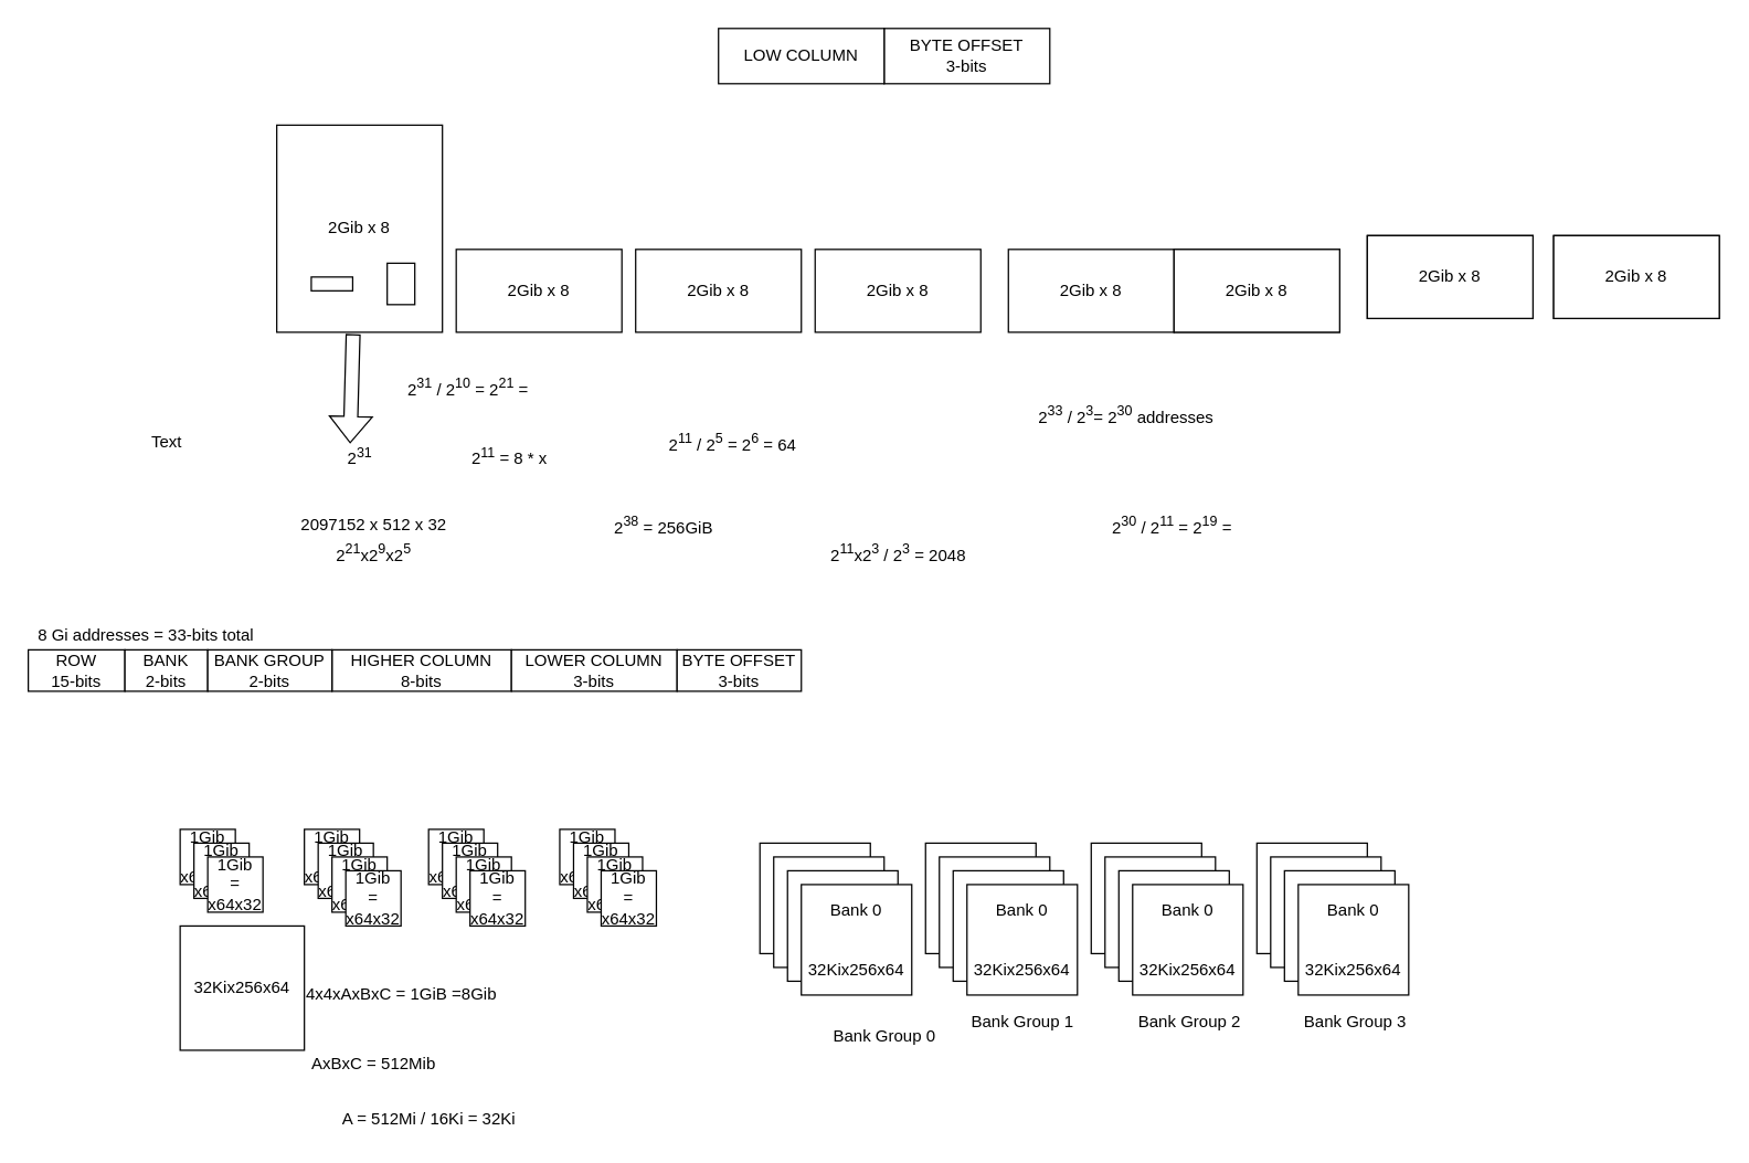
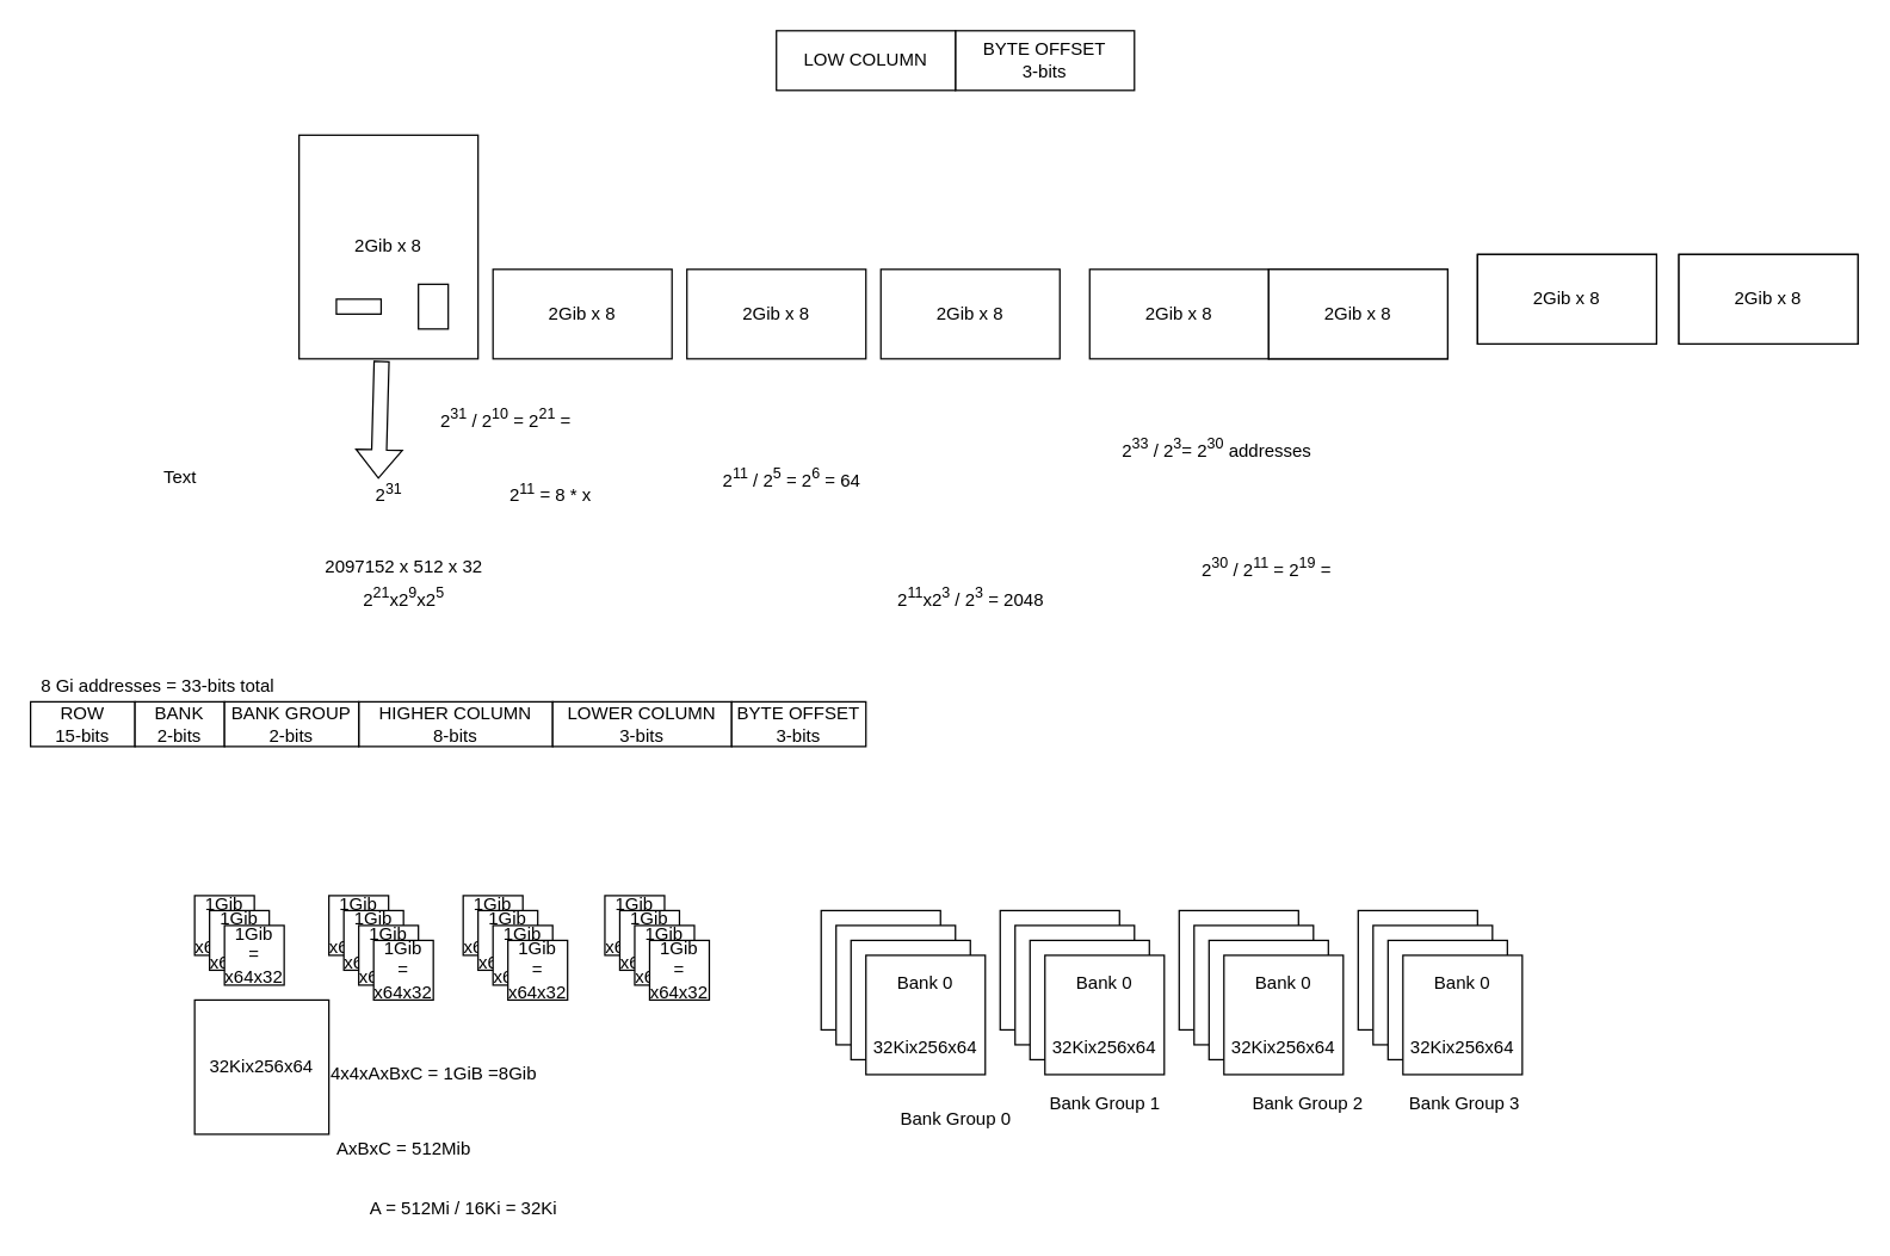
  <mxCell id="0" />
  <mxCell id="1" parent="0" />
  <mxCell id="2" value="" style="whiteSpace=wrap;html=1;aspect=fixed;" vertex="1" parent="1"><mxGeometry x="550" y="610" width="80" height="80" as="geometry" /></mxCell>
  <mxCell id="3" value="" style="whiteSpace=wrap;html=1;aspect=fixed;" vertex="1" parent="1"><mxGeometry x="560" y="620" width="80" height="80" as="geometry" /></mxCell>
  <mxCell id="4" value="" style="whiteSpace=wrap;html=1;aspect=fixed;" vertex="1" parent="1"><mxGeometry x="570" y="630" width="80" height="80" as="geometry" /></mxCell>
  <mxCell id="5" value="BYTE OFFSET&lt;br&gt;3-bits" style="rounded=0;whiteSpace=wrap;html=1;" vertex="1" parent="1"><mxGeometry x="640" y="20" width="120" height="40" as="geometry" /></mxCell>
  <mxCell id="6" value="LOW COLUMN&lt;br&gt;" style="rounded=0;whiteSpace=wrap;html=1;" vertex="1" parent="1"><mxGeometry x="520" y="20" width="120" height="40" as="geometry" /></mxCell>
  <mxCell id="7" value="2Gib x 8" style="rounded=0;whiteSpace=wrap;html=1;" vertex="1" parent="1"><mxGeometry x="200" y="90" width="120" height="150" as="geometry" /></mxCell>
  <mxCell id="8" value="2Gib x 8" style="rounded=0;whiteSpace=wrap;html=1;" vertex="1" parent="1"><mxGeometry x="330" y="180" width="120" height="60" as="geometry" /></mxCell>
  <mxCell id="9" value="2Gib x 8" style="rounded=0;whiteSpace=wrap;html=1;" vertex="1" parent="1"><mxGeometry x="460" y="180" width="120" height="60" as="geometry" /></mxCell>
  <mxCell id="10" value="2Gib x 8" style="rounded=0;whiteSpace=wrap;html=1;" vertex="1" parent="1"><mxGeometry x="590" y="180" width="120" height="60" as="geometry" /></mxCell>
  <mxCell id="11" value="2&lt;sup&gt;31&lt;/sup&gt;" style="text;html=1;align=center;verticalAlign=middle;resizable=0;points=[];autosize=1;strokeColor=none;fillColor=none;" vertex="1" parent="1"><mxGeometry x="245" y="320" width="30" height="20" as="geometry" /></mxCell>
  <mxCell id="12" value="2&lt;sup&gt;11&lt;/sup&gt;&amp;nbsp;= 8 * x&amp;nbsp;" style="text;html=1;align=center;verticalAlign=middle;resizable=0;points=[];autosize=1;strokeColor=none;fillColor=none;" vertex="1" parent="1"><mxGeometry x="335" y="320" width="70" height="20" as="geometry" /></mxCell>
  <mxCell id="13" value="" style="rounded=0;whiteSpace=wrap;html=1;" vertex="1" parent="1"><mxGeometry x="280" y="190" width="20" height="30" as="geometry" /></mxCell>
  <mxCell id="14" value="" style="rounded=0;whiteSpace=wrap;html=1;" vertex="1" parent="1"><mxGeometry x="225" y="200" width="30" height="10" as="geometry" /></mxCell>
  <mxCell id="15" value="" style="shape=flexArrow;endArrow=classic;html=1;rounded=0;exitX=0.461;exitY=1.009;exitDx=0;exitDy=0;exitPerimeter=0;entryX=0.272;entryY=0.026;entryDx=0;entryDy=0;entryPerimeter=0;" edge="1" parent="1" source="7" target="11"><mxGeometry width="50" height="50" relative="1" as="geometry"><mxPoint x="390" y="280" as="sourcePoint" /><mxPoint x="440" y="230" as="targetPoint" /></mxGeometry></mxCell>
  <mxCell id="16" value="2&lt;sup&gt;11&lt;/sup&gt;&amp;nbsp;/ 2&lt;sup&gt;5&lt;/sup&gt;&amp;nbsp;= 2&lt;sup&gt;6&lt;/sup&gt;&amp;nbsp;= 64" style="text;html=1;align=center;verticalAlign=middle;resizable=0;points=[];autosize=1;strokeColor=none;fillColor=none;" vertex="1" parent="1"><mxGeometry x="475" y="310" width="110" height="20" as="geometry" /></mxCell>
  <mxCell id="17" value="2&lt;sup&gt;31&lt;/sup&gt;&amp;nbsp;/ 2&lt;sup&gt;10&lt;/sup&gt;&amp;nbsp;= 2&lt;sup&gt;21&lt;/sup&gt;&amp;nbsp;=&amp;nbsp;" style="text;html=1;align=center;verticalAlign=middle;resizable=0;points=[];autosize=1;strokeColor=none;fillColor=none;" vertex="1" parent="1"><mxGeometry x="285" y="270" width="110" height="20" as="geometry" /></mxCell>
  <mxCell id="18" value="2097152 x 512 x 32" style="text;html=1;align=center;verticalAlign=middle;resizable=0;points=[];autosize=1;strokeColor=none;fillColor=none;" vertex="1" parent="1"><mxGeometry x="210" y="370" width="120" height="20" as="geometry" /></mxCell>
  <mxCell id="19" value="2&lt;sup&gt;21&lt;/sup&gt;x2&lt;sup&gt;9&lt;/sup&gt;x2&lt;sup&gt;5&lt;/sup&gt;" style="text;html=1;align=center;verticalAlign=middle;resizable=0;points=[];autosize=1;strokeColor=none;fillColor=none;" vertex="1" parent="1"><mxGeometry x="235" y="390" width="70" height="20" as="geometry" /></mxCell>
  <mxCell id="20" value="ROW&lt;br&gt;15-bits" style="whiteSpace=wrap;html=1;" vertex="1" parent="1"><mxGeometry x="20" y="470" width="70" height="30" as="geometry" /></mxCell>
  <mxCell id="21" value="HIGHER COLUMN&lt;br&gt;8-bits" style="whiteSpace=wrap;html=1;" vertex="1" parent="1"><mxGeometry x="240" y="470" width="130" height="30" as="geometry" /></mxCell>
  <mxCell id="22" value="LOWER COLUMN&lt;br&gt;3-bits" style="whiteSpace=wrap;html=1;" vertex="1" parent="1"><mxGeometry x="370" y="470" width="120" height="30" as="geometry" /></mxCell>
  <mxCell id="23" value="BYTE OFFSET&lt;br&gt;3-bits" style="whiteSpace=wrap;html=1;" vertex="1" parent="1"><mxGeometry x="490" y="470" width="90" height="30" as="geometry" /></mxCell>
- <mxCell id="24" value="2&lt;sup&gt;38&lt;/sup&gt;&amp;nbsp;= 256GiB" style="text;html=1;align=center;verticalAlign=middle;resizable=0;points=[];autosize=1;strokeColor=none;fillColor=none;" vertex="1" parent="1"><mxGeometry x="435" y="370" width="90" height="20" as="geometry" /></mxCell>
  <mxCell id="25" value="8 Gi addresses = 33-bits total" style="text;html=1;align=center;verticalAlign=middle;resizable=0;points=[];autosize=1;strokeColor=none;fillColor=none;" vertex="1" parent="1"><mxGeometry x="20" y="450" width="170" height="20" as="geometry" /></mxCell>
  <mxCell id="26" value="2Gib x 8" style="rounded=0;whiteSpace=wrap;html=1;" vertex="1" parent="1"><mxGeometry x="850" y="180" width="120" height="60" as="geometry" /></mxCell>
  <mxCell id="27" value="2Gib x 8" style="rounded=0;whiteSpace=wrap;html=1;" vertex="1" parent="1"><mxGeometry x="1125" y="170" width="120" height="60" as="geometry" /></mxCell>
  <mxCell id="28" value="2Gib x 8" style="rounded=0;whiteSpace=wrap;html=1;" vertex="1" parent="1"><mxGeometry x="990" y="170" width="120" height="60" as="geometry" /></mxCell>
  <mxCell id="29" value="2Gib x 8" style="rounded=0;whiteSpace=wrap;html=1;" vertex="1" parent="1"><mxGeometry x="730" y="180" width="120" height="60" as="geometry" /></mxCell>
  <mxCell id="30" value="2&lt;sup&gt;33&lt;/sup&gt;&amp;nbsp;/ 2&lt;sup&gt;3&lt;/sup&gt;= 2&lt;sup&gt;30&lt;/sup&gt;&amp;nbsp;addresses" style="text;html=1;align=center;verticalAlign=middle;resizable=0;points=[];autosize=1;strokeColor=none;fillColor=none;" vertex="1" parent="1"><mxGeometry x="745" y="290" width="140" height="20" as="geometry" /></mxCell>
  <mxCell id="31" value="2&lt;sup&gt;11&lt;/sup&gt;x2&lt;sup&gt;3&lt;/sup&gt;&amp;nbsp;/ 2&lt;sup&gt;3&lt;/sup&gt;&amp;nbsp;= 2048" style="text;html=1;align=center;verticalAlign=middle;resizable=0;points=[];autosize=1;strokeColor=none;fillColor=none;" vertex="1" parent="1"><mxGeometry x="595" y="390" width="110" height="20" as="geometry" /></mxCell>
  <mxCell id="32" value="Text" style="text;html=1;align=center;verticalAlign=middle;resizable=0;points=[];autosize=1;strokeColor=none;fillColor=none;" vertex="1" parent="1"><mxGeometry x="100" y="310" width="40" height="20" as="geometry" /></mxCell>
  <mxCell id="33" value="2Gib x 8" style="rounded=0;whiteSpace=wrap;html=1;" vertex="1" parent="1"><mxGeometry x="1125" y="170" width="120" height="60" as="geometry" /></mxCell>
  <mxCell id="34" value="2Gib x 8" style="rounded=0;whiteSpace=wrap;html=1;" vertex="1" parent="1"><mxGeometry x="990" y="170" width="120" height="60" as="geometry" /></mxCell>
  <mxCell id="35" value="2Gib x 8" style="rounded=0;whiteSpace=wrap;html=1;" vertex="1" parent="1"><mxGeometry x="850" y="180" width="120" height="60" as="geometry" /></mxCell>
  <mxCell id="36" value="2&lt;sup&gt;30&lt;/sup&gt;&amp;nbsp;/ 2&lt;sup&gt;11&lt;/sup&gt;&amp;nbsp;= 2&lt;sup&gt;19&lt;/sup&gt;&amp;nbsp;=&amp;nbsp;" style="text;html=1;align=center;verticalAlign=middle;resizable=0;points=[];autosize=1;strokeColor=none;fillColor=none;" vertex="1" parent="1"><mxGeometry x="795" y="370" width="110" height="20" as="geometry" /></mxCell>
  <mxCell id="37" value="BANK&lt;br&gt;2-bits" style="whiteSpace=wrap;html=1;" vertex="1" parent="1"><mxGeometry x="90" y="470" width="60" height="30" as="geometry" /></mxCell>
  <mxCell id="38" value="BANK GROUP&lt;br&gt;2-bits" style="whiteSpace=wrap;html=1;" vertex="1" parent="1"><mxGeometry x="150" y="470" width="90" height="30" as="geometry" /></mxCell>
  <mxCell id="39" value="1Gib&lt;br&gt;=&lt;br&gt;x64x32" style="whiteSpace=wrap;html=1;aspect=fixed;" vertex="1" parent="1"><mxGeometry x="130" y="600" width="40" height="40" as="geometry" /></mxCell>
  <mxCell id="40" value="1Gib&lt;br&gt;=&lt;br&gt;x64x32" style="whiteSpace=wrap;html=1;aspect=fixed;" vertex="1" parent="1"><mxGeometry x="140" y="610" width="40" height="40" as="geometry" /></mxCell>
  <mxCell id="41" value="1Gib&lt;br&gt;=&lt;br&gt;x64x32" style="whiteSpace=wrap;html=1;aspect=fixed;" vertex="1" parent="1"><mxGeometry x="150" y="620" width="40" height="40" as="geometry" /></mxCell>
  <mxCell id="42" value="32Kix256x64" style="whiteSpace=wrap;html=1;aspect=fixed;" vertex="1" parent="1"><mxGeometry x="130" y="670" width="90" height="90" as="geometry" /></mxCell>
  <mxCell id="43" value="1Gib&lt;br&gt;=&lt;br&gt;x64x32" style="whiteSpace=wrap;html=1;aspect=fixed;" vertex="1" parent="1"><mxGeometry x="220" y="600" width="40" height="40" as="geometry" /></mxCell>
  <mxCell id="44" value="1Gib&lt;br&gt;=&lt;br&gt;x64x32" style="whiteSpace=wrap;html=1;aspect=fixed;" vertex="1" parent="1"><mxGeometry x="230" y="610" width="40" height="40" as="geometry" /></mxCell>
  <mxCell id="45" value="1Gib&lt;br&gt;=&lt;br&gt;x64x32" style="whiteSpace=wrap;html=1;aspect=fixed;" vertex="1" parent="1"><mxGeometry x="240" y="620" width="40" height="40" as="geometry" /></mxCell>
  <mxCell id="46" value="1Gib&lt;br&gt;=&lt;br&gt;x64x32" style="whiteSpace=wrap;html=1;aspect=fixed;" vertex="1" parent="1"><mxGeometry x="250" y="630" width="40" height="40" as="geometry" /></mxCell>
  <mxCell id="47" value="1Gib&lt;br&gt;=&lt;br&gt;x64x32" style="whiteSpace=wrap;html=1;aspect=fixed;" vertex="1" parent="1"><mxGeometry x="310" y="600" width="40" height="40" as="geometry" /></mxCell>
  <mxCell id="48" value="1Gib&lt;br&gt;=&lt;br&gt;x64x32" style="whiteSpace=wrap;html=1;aspect=fixed;" vertex="1" parent="1"><mxGeometry x="320" y="610" width="40" height="40" as="geometry" /></mxCell>
  <mxCell id="49" value="1Gib&lt;br&gt;=&lt;br&gt;x64x32" style="whiteSpace=wrap;html=1;aspect=fixed;" vertex="1" parent="1"><mxGeometry x="330" y="620" width="40" height="40" as="geometry" /></mxCell>
  <mxCell id="50" value="1Gib&lt;br&gt;=&lt;br&gt;x64x32" style="whiteSpace=wrap;html=1;aspect=fixed;" vertex="1" parent="1"><mxGeometry x="340" y="630" width="40" height="40" as="geometry" /></mxCell>
  <mxCell id="51" value="1Gib&lt;br&gt;=&lt;br&gt;x64x32" style="whiteSpace=wrap;html=1;aspect=fixed;" vertex="1" parent="1"><mxGeometry x="405" y="600" width="40" height="40" as="geometry" /></mxCell>
  <mxCell id="52" value="1Gib&lt;br&gt;=&lt;br&gt;x64x32" style="whiteSpace=wrap;html=1;aspect=fixed;" vertex="1" parent="1"><mxGeometry x="415" y="610" width="40" height="40" as="geometry" /></mxCell>
  <mxCell id="53" value="1Gib&lt;br&gt;=&lt;br&gt;x64x32" style="whiteSpace=wrap;html=1;aspect=fixed;" vertex="1" parent="1"><mxGeometry x="425" y="620" width="40" height="40" as="geometry" /></mxCell>
  <mxCell id="54" value="1Gib&lt;br&gt;=&lt;br&gt;x64x32" style="whiteSpace=wrap;html=1;aspect=fixed;" vertex="1" parent="1"><mxGeometry x="435" y="630" width="40" height="40" as="geometry" /></mxCell>
  <mxCell id="55" value="4x4xAxBxC = 1GiB =8Gib" style="text;html=1;align=center;verticalAlign=middle;resizable=0;points=[];autosize=1;strokeColor=none;fillColor=none;" vertex="1" parent="1"><mxGeometry x="215" y="710" width="150" height="20" as="geometry" /></mxCell>
  <mxCell id="56" value="AxBxC = 512Mib" style="text;html=1;align=center;verticalAlign=middle;resizable=0;points=[];autosize=1;strokeColor=none;fillColor=none;" vertex="1" parent="1"><mxGeometry x="215" y="760" width="110" height="20" as="geometry" /></mxCell>
  <mxCell id="57" value="A = 512Mi / 16Ki = 32Ki" style="text;html=1;align=center;verticalAlign=middle;resizable=0;points=[];autosize=1;strokeColor=none;fillColor=none;" vertex="1" parent="1"><mxGeometry x="240" y="800" width="140" height="20" as="geometry" /></mxCell>
  <mxCell id="58" value="Bank 0&lt;br&gt;&lt;br&gt;&lt;br&gt;32Kix256x64" style="whiteSpace=wrap;html=1;aspect=fixed;" vertex="1" parent="1"><mxGeometry x="580" y="640" width="80" height="80" as="geometry" /></mxCell>
  <mxCell id="59" value="" style="whiteSpace=wrap;html=1;aspect=fixed;" vertex="1" parent="1"><mxGeometry x="670" y="610" width="80" height="80" as="geometry" /></mxCell>
  <mxCell id="60" value="" style="whiteSpace=wrap;html=1;aspect=fixed;" vertex="1" parent="1"><mxGeometry x="680" y="620" width="80" height="80" as="geometry" /></mxCell>
  <mxCell id="61" value="" style="whiteSpace=wrap;html=1;aspect=fixed;" vertex="1" parent="1"><mxGeometry x="690" y="630" width="80" height="80" as="geometry" /></mxCell>
  <mxCell id="62" value="Bank 0&lt;br&gt;&lt;br&gt;&lt;br&gt;32Kix256x64" style="whiteSpace=wrap;html=1;aspect=fixed;" vertex="1" parent="1"><mxGeometry x="700" y="640" width="80" height="80" as="geometry" /></mxCell>
  <mxCell id="63" value="" style="whiteSpace=wrap;html=1;aspect=fixed;" vertex="1" parent="1"><mxGeometry x="790" y="610" width="80" height="80" as="geometry" /></mxCell>
  <mxCell id="64" value="" style="whiteSpace=wrap;html=1;aspect=fixed;" vertex="1" parent="1"><mxGeometry x="800" y="620" width="80" height="80" as="geometry" /></mxCell>
  <mxCell id="65" value="" style="whiteSpace=wrap;html=1;aspect=fixed;" vertex="1" parent="1"><mxGeometry x="810" y="630" width="80" height="80" as="geometry" /></mxCell>
  <mxCell id="66" value="Bank 0&lt;br&gt;&lt;br&gt;&lt;br&gt;32Kix256x64" style="whiteSpace=wrap;html=1;aspect=fixed;" vertex="1" parent="1"><mxGeometry x="820" y="640" width="80" height="80" as="geometry" /></mxCell>
  <mxCell id="67" value="" style="whiteSpace=wrap;html=1;aspect=fixed;" vertex="1" parent="1"><mxGeometry x="910" y="610" width="80" height="80" as="geometry" /></mxCell>
  <mxCell id="68" value="" style="whiteSpace=wrap;html=1;aspect=fixed;" vertex="1" parent="1"><mxGeometry x="920" y="620" width="80" height="80" as="geometry" /></mxCell>
  <mxCell id="69" value="" style="whiteSpace=wrap;html=1;aspect=fixed;" vertex="1" parent="1"><mxGeometry x="930" y="630" width="80" height="80" as="geometry" /></mxCell>
  <mxCell id="70" value="Bank 0&lt;br&gt;&lt;br&gt;&lt;br&gt;32Kix256x64" style="whiteSpace=wrap;html=1;aspect=fixed;" vertex="1" parent="1"><mxGeometry x="940" y="640" width="80" height="80" as="geometry" /></mxCell>
  <mxCell id="71" value="Bank Group 0" style="text;html=1;align=center;verticalAlign=middle;resizable=0;points=[];autosize=1;strokeColor=none;fillColor=none;" vertex="1" parent="1"><mxGeometry x="595" y="740" width="90" height="20" as="geometry" /></mxCell>
  <mxCell id="72" value="Bank Group 1" style="text;html=1;align=center;verticalAlign=middle;resizable=0;points=[];autosize=1;strokeColor=none;fillColor=none;" vertex="1" parent="1"><mxGeometry x="695" y="730" width="90" height="20" as="geometry" /></mxCell>
- <mxCell id="73" value="Bank Group 2" style="text;html=1;align=center;verticalAlign=middle;resizable=0;points=[];autosize=1;strokeColor=none;fillColor=none;" vertex="1" parent="1"><mxGeometry x="816" y="730" width="90" height="20" as="geometry" /></mxCell>
+ <mxCell id="73" value="Bank Group 2" style="text;html=1;align=center;verticalAlign=middle;resizable=0;points=[];autosize=1;strokeColor=none;fillColor=none;" vertex="1" parent="1"><mxGeometry x="831" y="730" width="90" height="20" as="geometry" /></mxCell>
  <mxCell id="74" value="Bank Group 3" style="text;html=1;align=center;verticalAlign=middle;resizable=0;points=[];autosize=1;strokeColor=none;fillColor=none;" vertex="1" parent="1"><mxGeometry x="936" y="730" width="90" height="20" as="geometry" /></mxCell>
